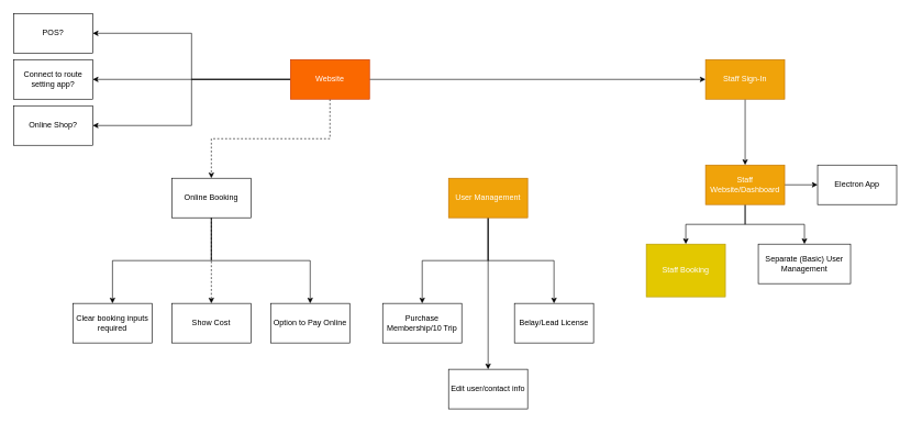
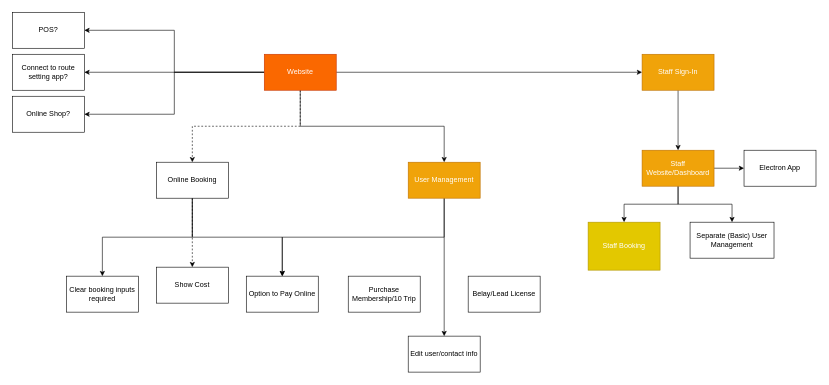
  <mxCell id="0" />
  <mxCell id="1" parent="0" />
  <mxCell id="2" style="edgeStyle=orthogonalEdgeStyle;rounded=0;orthogonalLoop=1;jettySize=auto;html=1;exitX=0.5;exitY=1;exitDx=0;exitDy=0;dashed=1;" parent="1" source="8" target="12" edge="1"><mxGeometry relative="1" as="geometry" /></mxCell>
+ <mxCell id="3" style="edgeStyle=orthogonalEdgeStyle;rounded=0;orthogonalLoop=1;jettySize=auto;html=1;exitX=0.5;exitY=1;exitDx=0;exitDy=0;entryX=0.5;entryY=0;entryDx=0;entryDy=0;" parent="1" source="8" target="16" edge="1"><mxGeometry relative="1" as="geometry" /></mxCell>
  <mxCell id="4" style="edgeStyle=orthogonalEdgeStyle;rounded=0;orthogonalLoop=1;jettySize=auto;html=1;exitX=1;exitY=0.5;exitDx=0;exitDy=0;entryX=0;entryY=0.5;entryDx=0;entryDy=0;" parent="1" source="8" target="22" edge="1"><mxGeometry relative="1" as="geometry" /></mxCell>
  <mxCell id="5" style="edgeStyle=orthogonalEdgeStyle;rounded=0;orthogonalLoop=1;jettySize=auto;html=1;exitX=0;exitY=0.5;exitDx=0;exitDy=0;" parent="1" source="8" target="27" edge="1"><mxGeometry relative="1" as="geometry" /></mxCell>
  <mxCell id="6" style="edgeStyle=orthogonalEdgeStyle;rounded=0;orthogonalLoop=1;jettySize=auto;html=1;exitX=0;exitY=0.5;exitDx=0;exitDy=0;entryX=1;entryY=0.5;entryDx=0;entryDy=0;" parent="1" source="8" target="32" edge="1"><mxGeometry relative="1" as="geometry" /></mxCell>
  <mxCell id="7" style="edgeStyle=orthogonalEdgeStyle;rounded=0;orthogonalLoop=1;jettySize=auto;html=1;exitX=0;exitY=0.5;exitDx=0;exitDy=0;entryX=1;entryY=0.5;entryDx=0;entryDy=0;" parent="1" source="8" target="33" edge="1"><mxGeometry relative="1" as="geometry" /></mxCell>
  <mxCell id="8" value="Website" style="rounded=0;whiteSpace=wrap;html=1;fillColor=#fa6800;strokeColor=#C73500;fontColor=#ffffff;" parent="1" vertex="1"><mxGeometry x="440" y="90" width="120" height="60" as="geometry" /></mxCell>
  <mxCell id="9" style="edgeStyle=orthogonalEdgeStyle;rounded=0;orthogonalLoop=1;jettySize=auto;html=1;exitX=0.5;exitY=1;exitDx=0;exitDy=0;entryX=0.5;entryY=0;entryDx=0;entryDy=0;" parent="1" source="12" target="29" edge="1"><mxGeometry relative="1" as="geometry" /></mxCell>
  <mxCell id="10" style="edgeStyle=orthogonalEdgeStyle;rounded=0;orthogonalLoop=1;jettySize=auto;html=1;exitX=0.5;exitY=1;exitDx=0;exitDy=0;entryX=0.5;entryY=0;entryDx=0;entryDy=0;dashed=1;" parent="1" source="12" target="28" edge="1"><mxGeometry relative="1" as="geometry" /></mxCell>
  <mxCell id="11" style="edgeStyle=orthogonalEdgeStyle;rounded=0;orthogonalLoop=1;jettySize=auto;html=1;exitX=0.5;exitY=1;exitDx=0;exitDy=0;entryX=0.5;entryY=0;entryDx=0;entryDy=0;" parent="1" source="12" target="30" edge="1"><mxGeometry relative="1" as="geometry" /></mxCell>
  <mxCell id="12" value="Online Booking" style="rounded=0;whiteSpace=wrap;html=1;" parent="1" vertex="1"><mxGeometry x="260" y="270" width="120" height="60" as="geometry" /></mxCell>
- <mxCell id="13" style="edgeStyle=orthogonalEdgeStyle;rounded=0;orthogonalLoop=1;jettySize=auto;html=1;exitX=0.5;exitY=1;exitDx=0;exitDy=0;entryX=0.5;entryY=0;entryDx=0;entryDy=0;" parent="1" source="16" target="25" edge="1"><mxGeometry relative="1" as="geometry" /></mxCell>
+ <mxCell id="13" style="edgeStyle=orthogonalEdgeStyle;rounded=0;orthogonalLoop=1;jettySize=auto;html=1;exitX=0.5;exitY=1;exitDx=0;exitDy=0;" parent="1" source="16" target="30" edge="1"><mxGeometry relative="1" as="geometry" /></mxCell>
  <mxCell id="14" style="edgeStyle=orthogonalEdgeStyle;rounded=0;orthogonalLoop=1;jettySize=auto;html=1;exitX=0.5;exitY=1;exitDx=0;exitDy=0;entryX=0.5;entryY=0;entryDx=0;entryDy=0;" parent="1" source="16" target="26" edge="1"><mxGeometry relative="1" as="geometry" /></mxCell>
- <mxCell id="15" style="edgeStyle=orthogonalEdgeStyle;rounded=0;orthogonalLoop=1;jettySize=auto;html=1;exitX=0.5;exitY=1;exitDx=0;exitDy=0;" parent="1" source="16" target="31" edge="1"><mxGeometry relative="1" as="geometry" /></mxCell>
  <mxCell id="16" value="User Management" style="rounded=0;whiteSpace=wrap;html=1;fillColor=#f0a30a;strokeColor=#BD7000;fontColor=#ffffff;" parent="1" vertex="1"><mxGeometry x="680" y="270" width="120" height="60" as="geometry" /></mxCell>
  <mxCell id="17" style="edgeStyle=orthogonalEdgeStyle;rounded=0;orthogonalLoop=1;jettySize=auto;html=1;exitX=0.5;exitY=1;exitDx=0;exitDy=0;entryX=0.5;entryY=0;entryDx=0;entryDy=0;" parent="1" source="20" target="24" edge="1"><mxGeometry relative="1" as="geometry" /></mxCell>
  <mxCell id="18" style="edgeStyle=orthogonalEdgeStyle;rounded=0;orthogonalLoop=1;jettySize=auto;html=1;exitX=0.5;exitY=1;exitDx=0;exitDy=0;" parent="1" source="20" target="23" edge="1"><mxGeometry relative="1" as="geometry" /></mxCell>
  <mxCell id="19" style="edgeStyle=orthogonalEdgeStyle;rounded=0;orthogonalLoop=1;jettySize=auto;html=1;exitX=1;exitY=0.5;exitDx=0;exitDy=0;entryX=0;entryY=0.5;entryDx=0;entryDy=0;" parent="1" source="20" target="34" edge="1"><mxGeometry relative="1" as="geometry" /></mxCell>
  <mxCell id="20" value="Staff Website/Dashboard" style="rounded=0;whiteSpace=wrap;html=1;fillColor=#f0a30a;strokeColor=#BD7000;fontColor=#ffffff;" parent="1" vertex="1"><mxGeometry x="1070" y="250" width="120" height="60" as="geometry" /></mxCell>
  <mxCell id="21" style="edgeStyle=orthogonalEdgeStyle;rounded=0;orthogonalLoop=1;jettySize=auto;html=1;exitX=0.5;exitY=1;exitDx=0;exitDy=0;entryX=0.5;entryY=0;entryDx=0;entryDy=0;" parent="1" source="22" target="20" edge="1"><mxGeometry relative="1" as="geometry" /></mxCell>
  <mxCell id="22" value="Staff Sign-In" style="rounded=0;whiteSpace=wrap;html=1;fillColor=#f0a30a;strokeColor=#BD7000;fontColor=#ffffff;" parent="1" vertex="1"><mxGeometry x="1070" y="90" width="120" height="60" as="geometry" /></mxCell>
  <mxCell id="23" value="Separate (Basic) User Management" style="rounded=0;whiteSpace=wrap;html=1;" parent="1" vertex="1"><mxGeometry x="1150" y="370" width="140" height="60" as="geometry" /></mxCell>
  <mxCell id="24" value="Staff Booking" style="rounded=0;whiteSpace=wrap;html=1;fillColor=#e3c800;strokeColor=#B09500;fontColor=#ffffff;" parent="1" vertex="1"><mxGeometry x="980" y="370" width="120" height="80" as="geometry" /></mxCell>
  <mxCell id="25" value="Purchase Membership/10 Trip" style="rounded=0;whiteSpace=wrap;html=1;" parent="1" vertex="1"><mxGeometry x="580" y="460" width="120" height="60" as="geometry" /></mxCell>
  <mxCell id="26" value="Edit user/contact info" style="rounded=0;whiteSpace=wrap;html=1;" parent="1" vertex="1"><mxGeometry x="680" y="560" width="120" height="60" as="geometry" /></mxCell>
  <mxCell id="27" value="Connect to route setting app?" style="rounded=0;whiteSpace=wrap;html=1;" parent="1" vertex="1"><mxGeometry x="20" y="90" width="120" height="60" as="geometry" /></mxCell>
- <mxCell id="28" value="Show Cost" style="rounded=0;whiteSpace=wrap;html=1;" parent="1" vertex="1"><mxGeometry x="260" y="460" width="120" height="60" as="geometry" /></mxCell>
+ <mxCell id="28" value="Show Cost" style="rounded=0;whiteSpace=wrap;html=1;" parent="1" vertex="1"><mxGeometry x="260" y="445" width="120" height="60" as="geometry" /></mxCell>
  <mxCell id="29" value="Clear booking inputs required" style="rounded=0;whiteSpace=wrap;html=1;" parent="1" vertex="1"><mxGeometry x="110" y="460" width="120" height="60" as="geometry" /></mxCell>
  <mxCell id="30" value="Option to Pay Online" style="rounded=0;whiteSpace=wrap;html=1;" parent="1" vertex="1"><mxGeometry x="410" y="460" width="120" height="60" as="geometry" /></mxCell>
  <mxCell id="31" value="Belay/Lead License" style="rounded=0;whiteSpace=wrap;html=1;" parent="1" vertex="1"><mxGeometry x="780" y="460" width="120" height="60" as="geometry" /></mxCell>
  <mxCell id="32" value="Online Shop?" style="rounded=0;whiteSpace=wrap;html=1;" parent="1" vertex="1"><mxGeometry x="20" y="160" width="120" height="60" as="geometry" /></mxCell>
  <mxCell id="33" value="POS?" style="rounded=0;whiteSpace=wrap;html=1;" parent="1" vertex="1"><mxGeometry x="20" y="20" width="120" height="60" as="geometry" /></mxCell>
  <mxCell id="34" value="Electron App" style="rounded=0;whiteSpace=wrap;html=1;" parent="1" vertex="1"><mxGeometry x="1240" y="250" width="120" height="60" as="geometry" /></mxCell>
